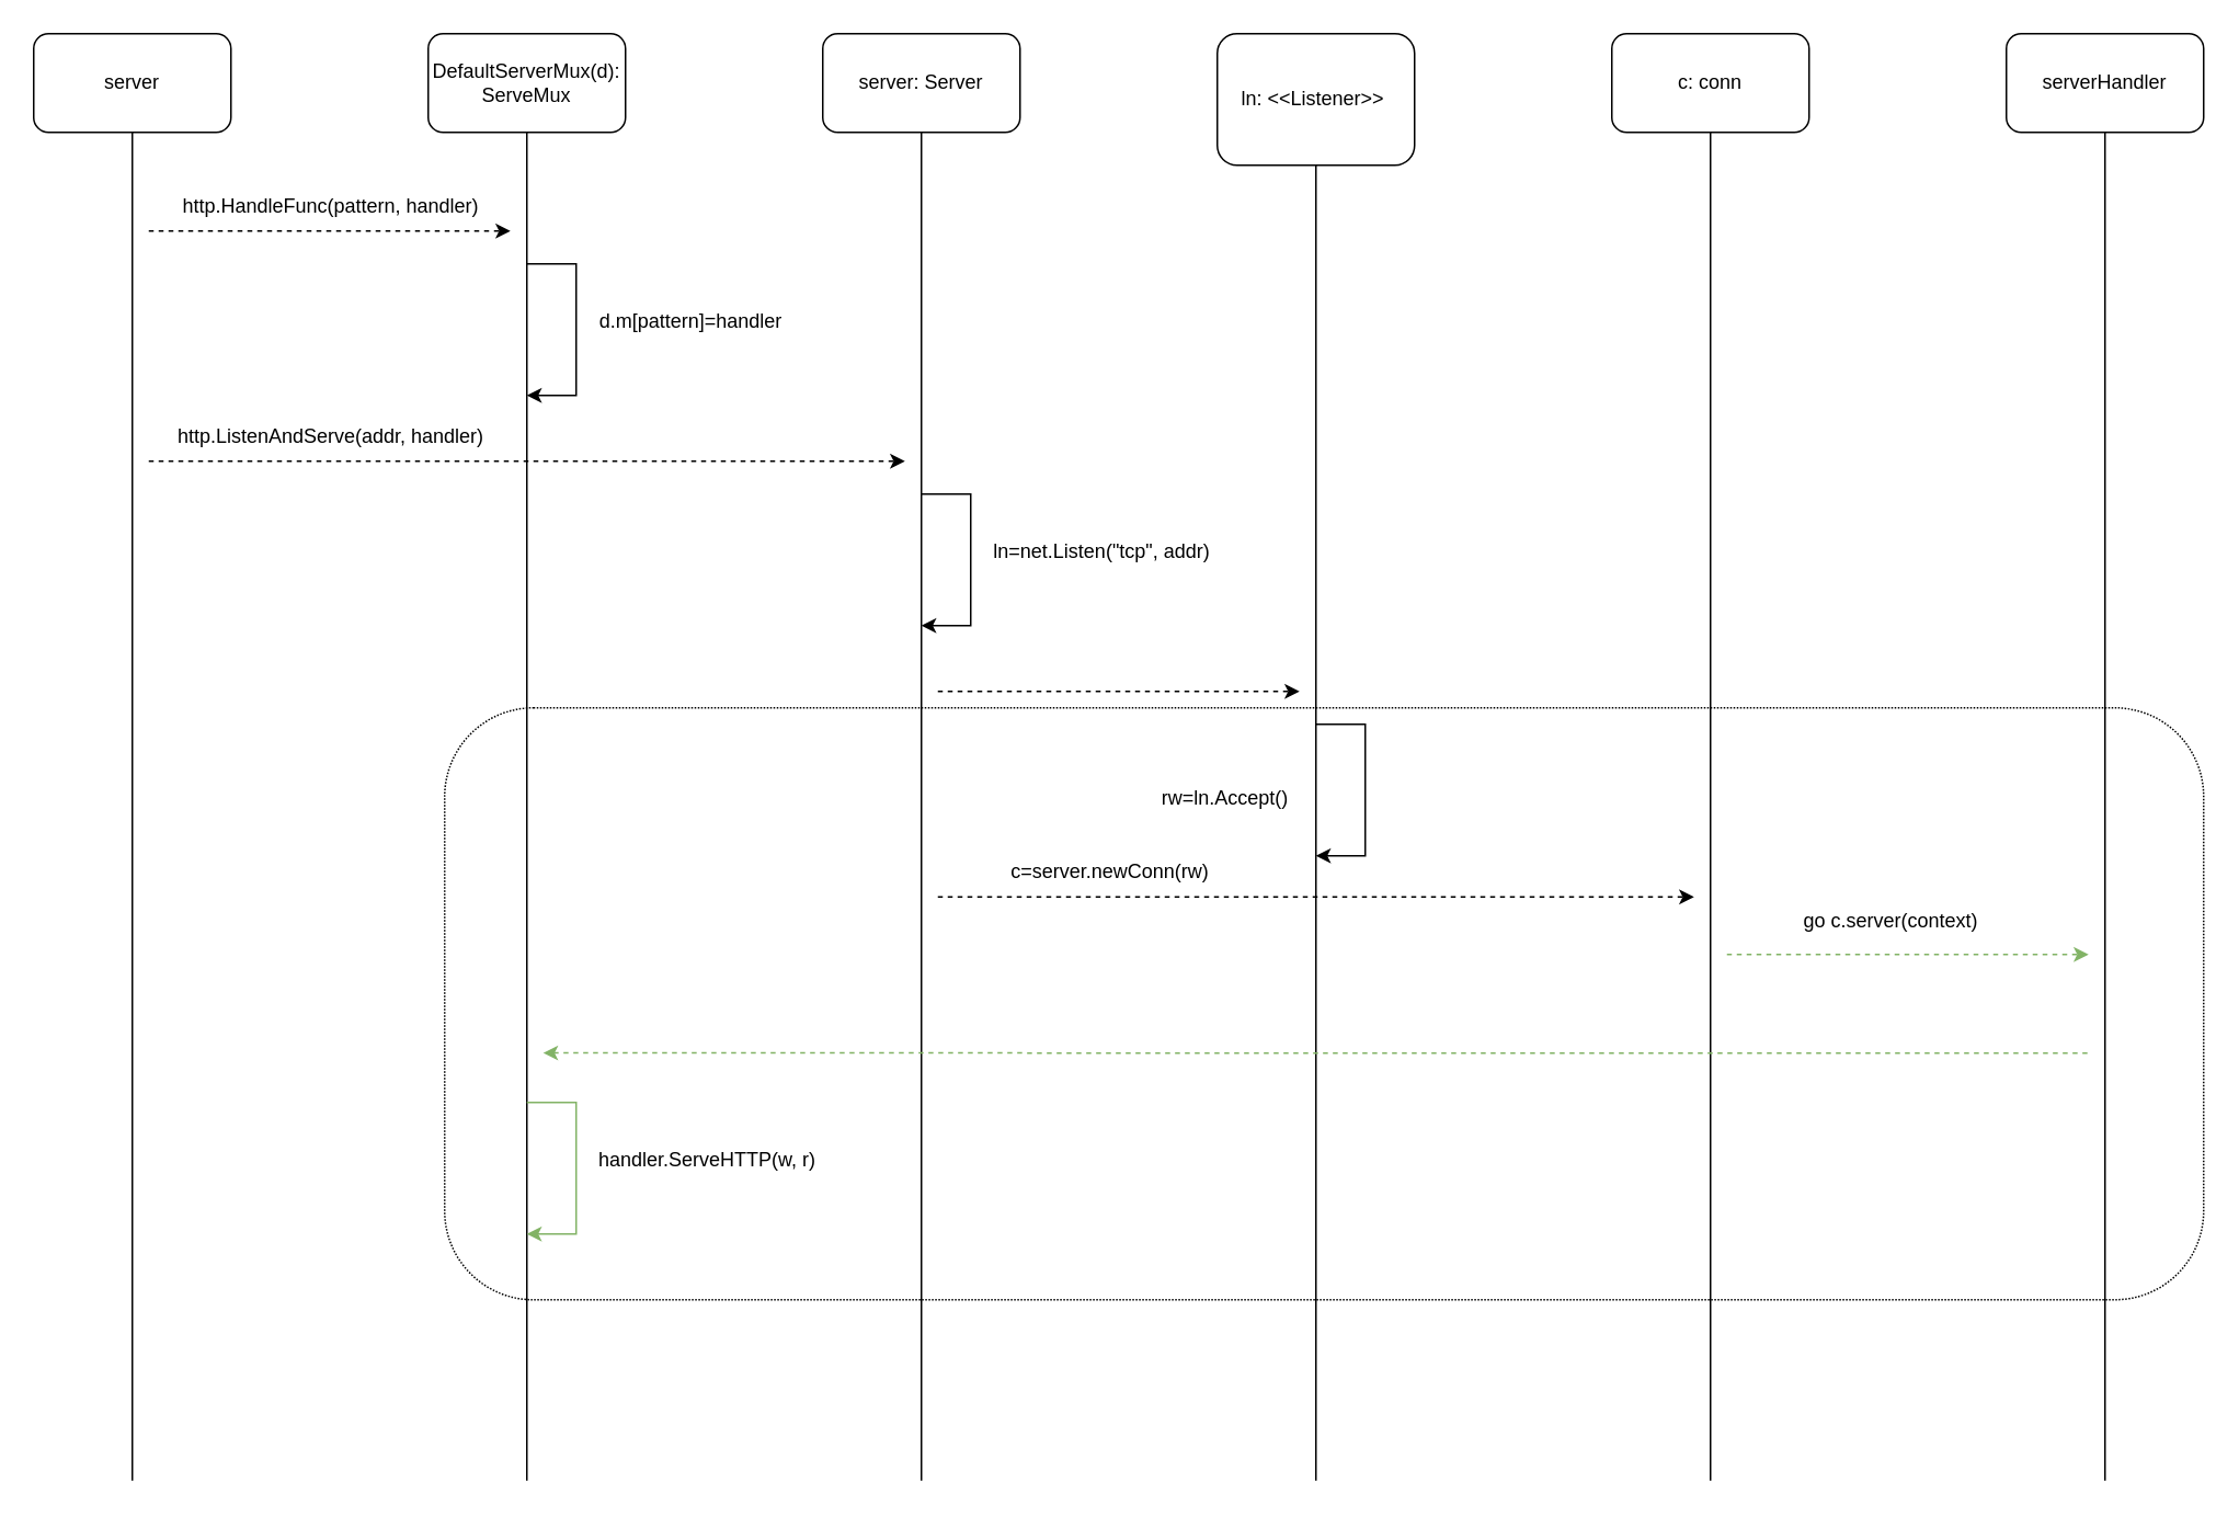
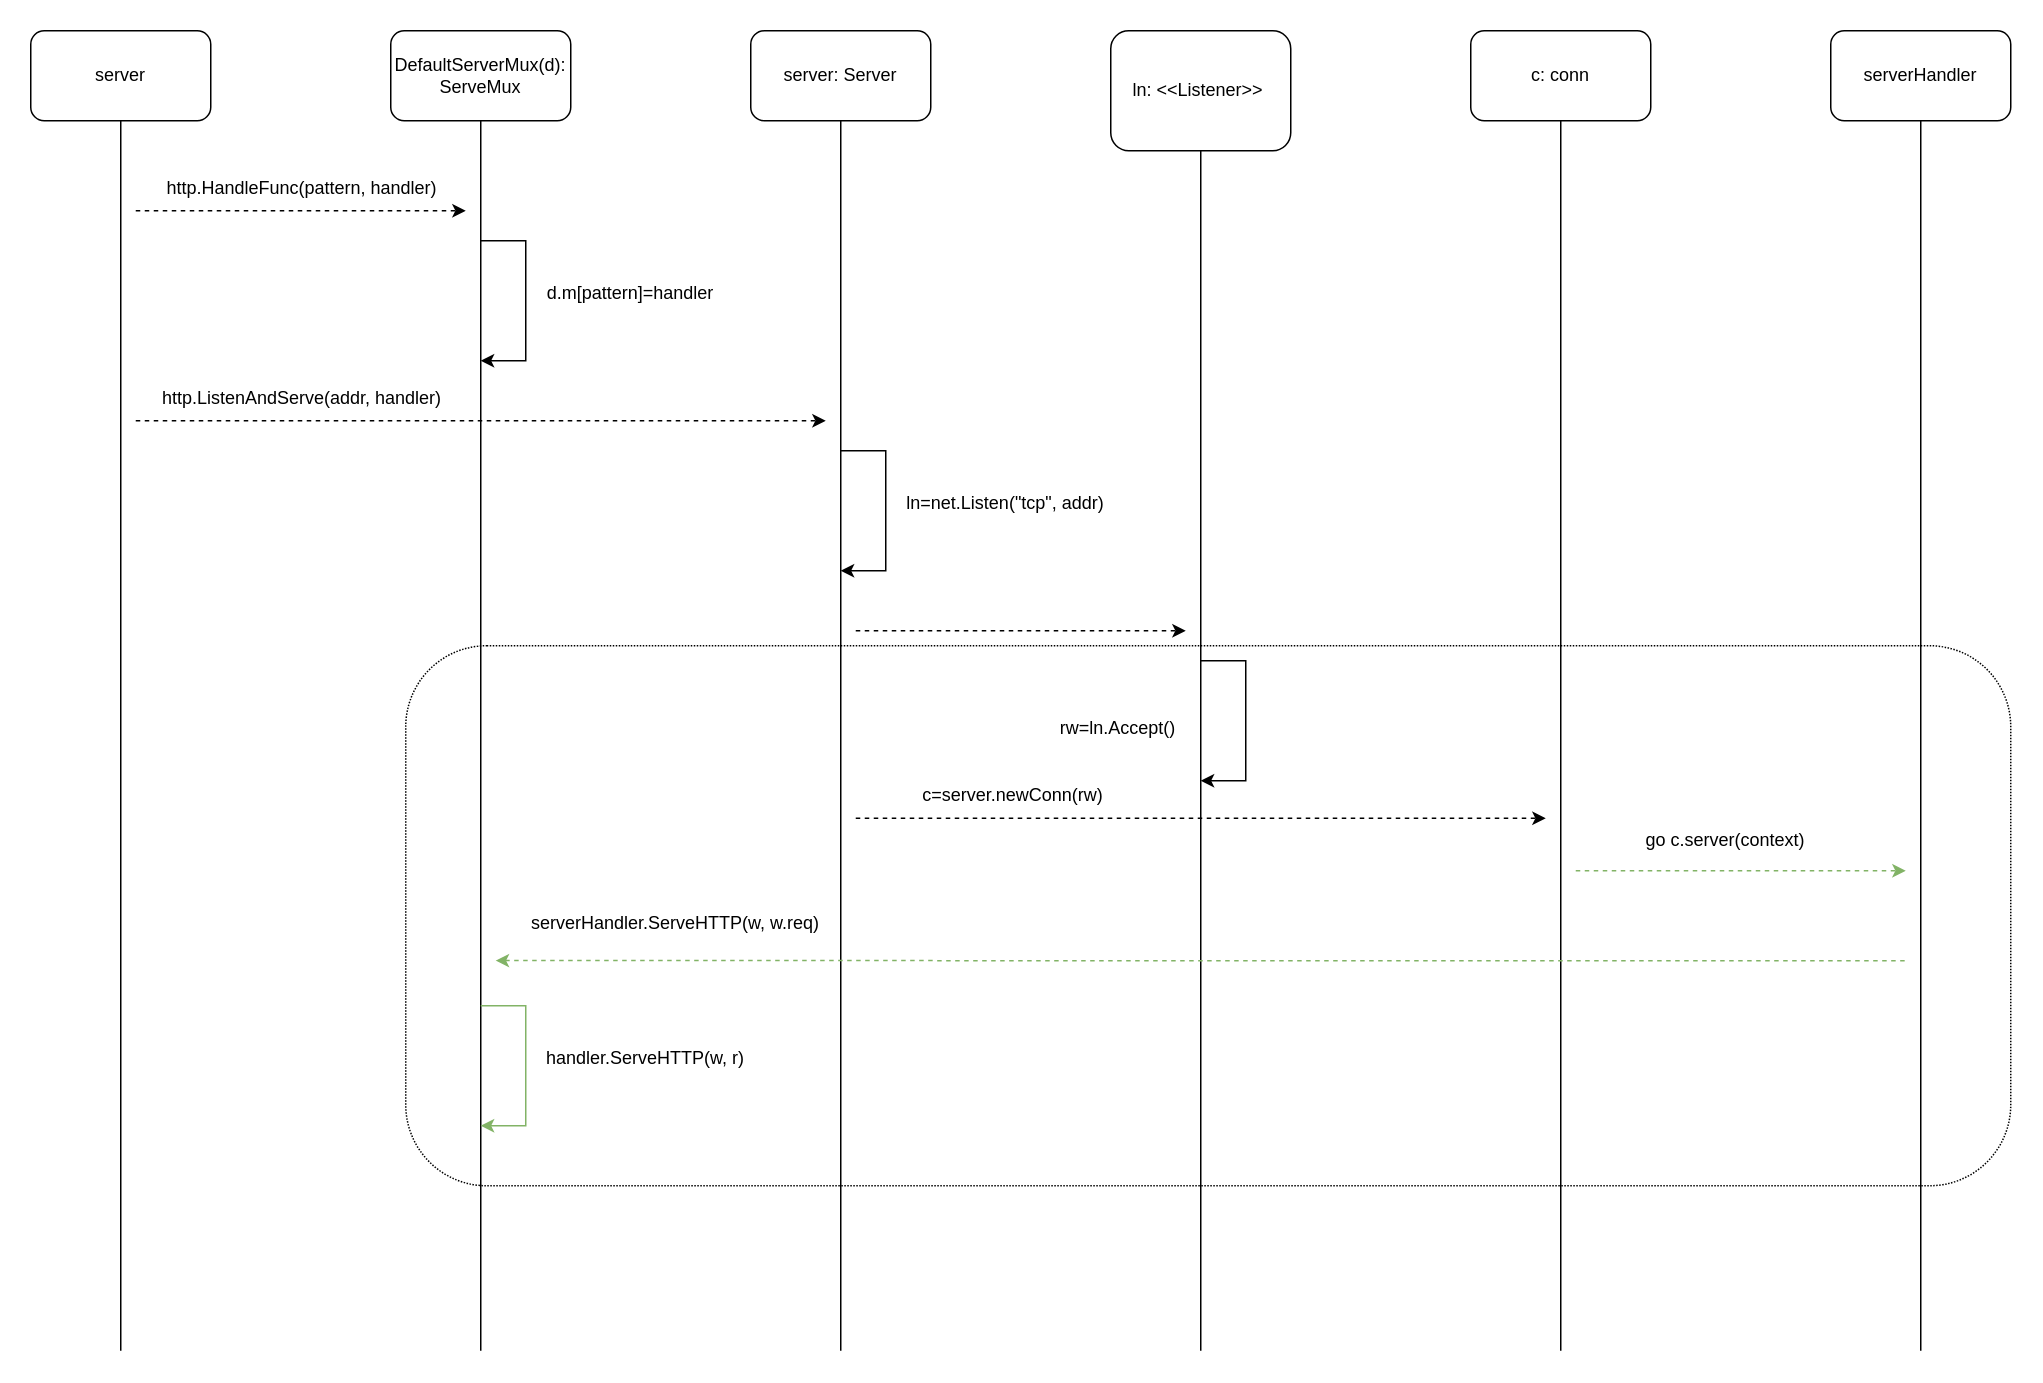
  <mxCell id="0" />
  <mxCell id="1" parent="0" />
  <mxCell id="2" value="" style="rounded=1;whiteSpace=wrap;html=1;dashed=1;dashPattern=1 1;" vertex="1" parent="1"><mxGeometry x="270" y="430" width="1070" height="360" as="geometry" /></mxCell>
  <mxCell id="3" style="edgeStyle=orthogonalEdgeStyle;rounded=0;orthogonalLoop=1;jettySize=auto;html=1;endArrow=none;endFill=0;" edge="1" parent="1" source="4"><mxGeometry relative="1" as="geometry"><mxPoint x="320" y="900" as="targetPoint" /><Array as="points"><mxPoint x="320" y="160" /><mxPoint x="320" y="160" /></Array></mxGeometry></mxCell>
  <mxCell id="4" value="DefaultServerMux(d): ServeMux" style="rounded=1;whiteSpace=wrap;html=1;" vertex="1" parent="1"><mxGeometry x="260" y="20" width="120" height="60" as="geometry" /></mxCell>
  <mxCell id="5" style="edgeStyle=orthogonalEdgeStyle;rounded=0;orthogonalLoop=1;jettySize=auto;html=1;endArrow=none;endFill=0;" edge="1" parent="1" source="6"><mxGeometry relative="1" as="geometry"><mxPoint x="80" y="900" as="targetPoint" /></mxGeometry></mxCell>
  <mxCell id="6" value="server" style="rounded=1;whiteSpace=wrap;html=1;" vertex="1" parent="1"><mxGeometry x="20" y="20" width="120" height="60" as="geometry" /></mxCell>
  <mxCell id="7" value="" style="endArrow=classic;html=1;rounded=0;dashed=1;" edge="1" parent="1"><mxGeometry width="50" height="50" relative="1" as="geometry"><mxPoint x="90" y="140" as="sourcePoint" /><mxPoint x="310" y="140" as="targetPoint" /></mxGeometry></mxCell>
  <mxCell id="8" value="http.HandleFunc(pattern, handler)" style="text;html=1;strokeColor=none;fillColor=none;align=center;verticalAlign=middle;whiteSpace=wrap;rounded=0;" vertex="1" parent="1"><mxGeometry x="101" y="110" width="200" height="30" as="geometry" /></mxCell>
  <mxCell id="9" value="" style="endArrow=classic;html=1;rounded=0;edgeStyle=orthogonalEdgeStyle;" edge="1" parent="1"><mxGeometry width="50" height="50" relative="1" as="geometry"><mxPoint x="320" y="160" as="sourcePoint" /><mxPoint x="320" y="240" as="targetPoint" /><Array as="points"><mxPoint x="350" y="160" /><mxPoint x="350" y="240" /></Array></mxGeometry></mxCell>
  <mxCell id="10" value="d.m[pattern]=handler" style="text;html=1;strokeColor=none;fillColor=none;align=center;verticalAlign=middle;whiteSpace=wrap;rounded=0;" vertex="1" parent="1"><mxGeometry x="350" y="180" width="140" height="30" as="geometry" /></mxCell>
  <mxCell id="11" style="edgeStyle=orthogonalEdgeStyle;rounded=0;orthogonalLoop=1;jettySize=auto;html=1;endArrow=none;endFill=0;" edge="1" parent="1" source="12"><mxGeometry relative="1" as="geometry"><mxPoint x="560" y="900" as="targetPoint" /></mxGeometry></mxCell>
  <mxCell id="12" value="server: Server" style="rounded=1;whiteSpace=wrap;html=1;" vertex="1" parent="1"><mxGeometry x="500" y="20" width="120" height="60" as="geometry" /></mxCell>
  <mxCell id="13" value="" style="endArrow=classic;html=1;rounded=0;dashed=1;" edge="1" parent="1"><mxGeometry width="50" height="50" relative="1" as="geometry"><mxPoint x="90" y="280" as="sourcePoint" /><mxPoint x="550" y="280" as="targetPoint" /></mxGeometry></mxCell>
  <mxCell id="14" value="http.ListenAndServe(addr, handler)" style="text;html=1;strokeColor=none;fillColor=none;align=center;verticalAlign=middle;whiteSpace=wrap;rounded=0;" vertex="1" parent="1"><mxGeometry x="101" y="250" width="200" height="30" as="geometry" /></mxCell>
  <mxCell id="15" value="" style="endArrow=classic;html=1;rounded=0;edgeStyle=orthogonalEdgeStyle;" edge="1" parent="1"><mxGeometry width="50" height="50" relative="1" as="geometry"><mxPoint x="560" y="300" as="sourcePoint" /><mxPoint x="560" y="380" as="targetPoint" /><Array as="points"><mxPoint x="590" y="300" /><mxPoint x="590" y="380" /></Array></mxGeometry></mxCell>
  <mxCell id="16" value="ln=net.Listen(&quot;tcp&quot;, addr)" style="text;html=1;strokeColor=none;fillColor=none;align=center;verticalAlign=middle;whiteSpace=wrap;rounded=0;" vertex="1" parent="1"><mxGeometry x="600" y="320" width="140" height="30" as="geometry" /></mxCell>
  <mxCell id="17" style="edgeStyle=orthogonalEdgeStyle;rounded=0;orthogonalLoop=1;jettySize=auto;html=1;endArrow=none;endFill=0;" edge="1" parent="1" source="18"><mxGeometry relative="1" as="geometry"><mxPoint x="800" y="900" as="targetPoint" /></mxGeometry></mxCell>
  <mxCell id="18" value="ln: &amp;lt;&amp;lt;Listener&amp;gt;&amp;gt;&amp;nbsp;" style="rounded=1;whiteSpace=wrap;html=1;" vertex="1" parent="1"><mxGeometry x="740" y="20" width="120" height="80" as="geometry" /></mxCell>
  <mxCell id="19" value="" style="endArrow=classic;html=1;rounded=0;dashed=1;" edge="1" parent="1"><mxGeometry width="50" height="50" relative="1" as="geometry"><mxPoint x="570" y="420" as="sourcePoint" /><mxPoint x="790" y="420" as="targetPoint" /></mxGeometry></mxCell>
  <mxCell id="20" value="" style="endArrow=classic;html=1;rounded=0;edgeStyle=orthogonalEdgeStyle;" edge="1" parent="1"><mxGeometry width="50" height="50" relative="1" as="geometry"><mxPoint x="800" y="440" as="sourcePoint" /><mxPoint x="800" y="520" as="targetPoint" /><Array as="points"><mxPoint x="830" y="440" /><mxPoint x="830" y="520" /></Array></mxGeometry></mxCell>
  <mxCell id="21" value="rw=ln.Accept()" style="text;html=1;strokeColor=none;fillColor=none;align=center;verticalAlign=middle;whiteSpace=wrap;rounded=0;dashed=1;dashPattern=1 1;" vertex="1" parent="1"><mxGeometry x="690" y="470" width="110" height="30" as="geometry" /></mxCell>
  <mxCell id="22" style="edgeStyle=orthogonalEdgeStyle;rounded=0;orthogonalLoop=1;jettySize=auto;html=1;endArrow=none;endFill=0;" edge="1" parent="1" source="23"><mxGeometry relative="1" as="geometry"><mxPoint x="1040" y="900" as="targetPoint" /></mxGeometry></mxCell>
  <mxCell id="23" value="c: conn" style="rounded=1;whiteSpace=wrap;html=1;" vertex="1" parent="1"><mxGeometry x="980" y="20" width="120" height="60" as="geometry" /></mxCell>
  <mxCell id="24" value="" style="endArrow=classic;html=1;rounded=0;dashed=1;" edge="1" parent="1"><mxGeometry width="50" height="50" relative="1" as="geometry"><mxPoint x="570" y="545" as="sourcePoint" /><mxPoint x="1030" y="545" as="targetPoint" /></mxGeometry></mxCell>
  <mxCell id="25" value="c=server.newConn(rw)" style="text;html=1;strokeColor=none;fillColor=none;align=center;verticalAlign=middle;whiteSpace=wrap;rounded=0;" vertex="1" parent="1"><mxGeometry x="610" y="515" width="130" height="30" as="geometry" /></mxCell>
  <mxCell id="26" style="edgeStyle=orthogonalEdgeStyle;rounded=0;orthogonalLoop=1;jettySize=auto;html=1;endArrow=none;endFill=0;" edge="1" parent="1" source="27"><mxGeometry relative="1" as="geometry"><mxPoint x="1280" y="900" as="targetPoint" /></mxGeometry></mxCell>
  <mxCell id="27" value="serverHandler" style="rounded=1;whiteSpace=wrap;html=1;" vertex="1" parent="1"><mxGeometry x="1220" y="20" width="120" height="60" as="geometry" /></mxCell>
  <mxCell id="28" value="" style="endArrow=classic;html=1;rounded=0;dashed=1;fillColor=#d5e8d4;strokeColor=#82b366;" edge="1" parent="1"><mxGeometry width="50" height="50" relative="1" as="geometry"><mxPoint x="1050" y="580" as="sourcePoint" /><mxPoint x="1270" y="580" as="targetPoint" /></mxGeometry></mxCell>
  <mxCell id="29" value="go c.server(context)" style="text;html=1;strokeColor=none;fillColor=none;align=center;verticalAlign=middle;whiteSpace=wrap;rounded=0;" vertex="1" parent="1"><mxGeometry x="1080" y="545" width="140" height="30" as="geometry" /></mxCell>
  <mxCell id="30" value="" style="endArrow=none;html=1;rounded=0;exitX=0.056;exitY=0.583;exitDx=0;exitDy=0;exitPerimeter=0;dashed=1;endFill=0;startArrow=classic;startFill=1;fillColor=#d5e8d4;strokeColor=#82b366;" edge="1" parent="1" source="2"><mxGeometry width="50" height="50" relative="1" as="geometry"><mxPoint x="390" y="640" as="sourcePoint" /><mxPoint x="1270" y="640" as="targetPoint" /></mxGeometry></mxCell>
+ <mxCell id="31" value="serverHandler.ServeHTTP(w, w.req)" style="text;html=1;strokeColor=none;fillColor=none;align=center;verticalAlign=middle;whiteSpace=wrap;rounded=0;dashed=1;dashPattern=1 1;" vertex="1" parent="1"><mxGeometry x="280" y="600" width="340" height="30" as="geometry" /></mxCell>
  <mxCell id="32" value="" style="endArrow=classic;html=1;rounded=0;edgeStyle=orthogonalEdgeStyle;fillColor=#d5e8d4;strokeColor=#82b366;" edge="1" parent="1"><mxGeometry width="50" height="50" relative="1" as="geometry"><mxPoint x="320" y="670" as="sourcePoint" /><mxPoint x="320" y="750" as="targetPoint" /><Array as="points"><mxPoint x="350" y="670" /><mxPoint x="350" y="750" /></Array></mxGeometry></mxCell>
  <mxCell id="33" value="handler.ServeHTTP(w, r)" style="text;html=1;strokeColor=none;fillColor=none;align=center;verticalAlign=middle;whiteSpace=wrap;rounded=0;" vertex="1" parent="1"><mxGeometry x="350" y="690" width="160" height="30" as="geometry" /></mxCell>
